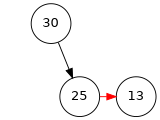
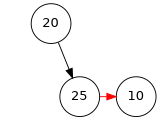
  digraph {
    fontname=Helvetica
    node [fontname=Helvetica shape=circle]
    edge [fontname=Helvetica style=invis]
    m [style=invis width=0.1]
-   10 [width=0.6 label=13]
+   10 [width=0.6]
    25 [width=0.6]
-   20 [width=0.6 label=30]
+   20 [width=0.6]
    subgraph sub_1 {
      rank=same
      m
      10
      25
    }
    m -> 25
    10 -> m
    25 -> 10 [color=red style=""]
    20 -> m
    20 -> 25 [style=""]
  }
